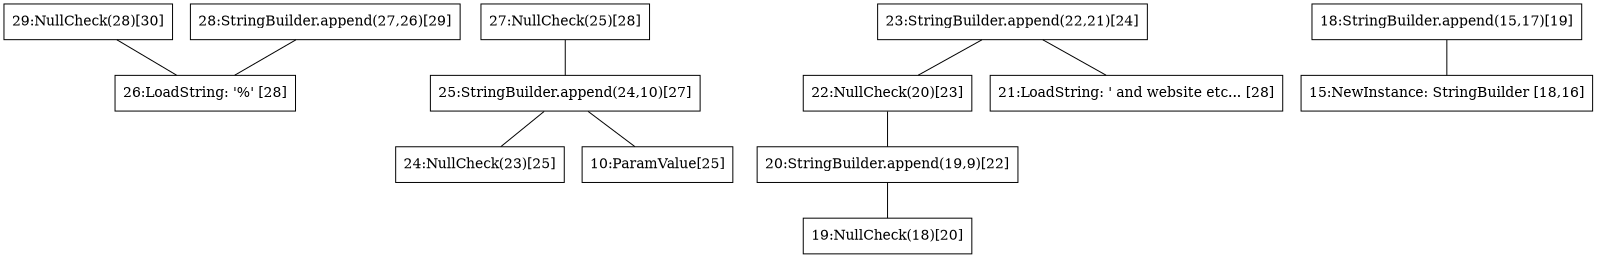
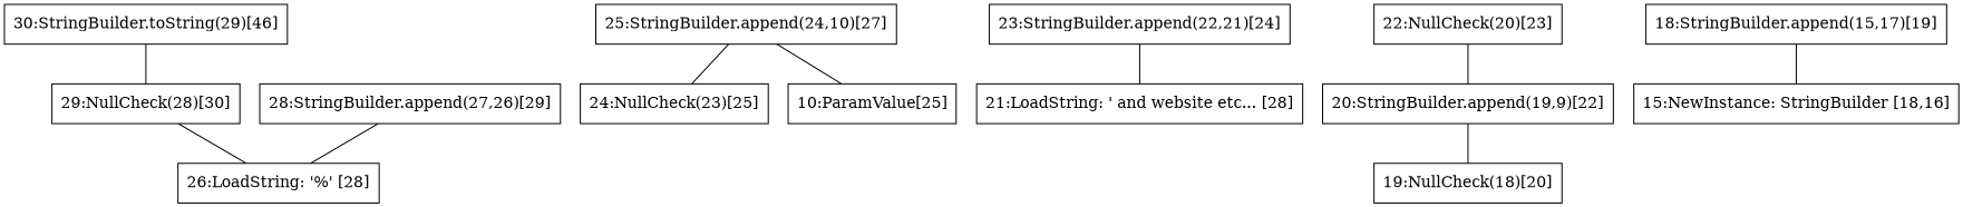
  graph {
    node [shape=box]
+   n1 [label="30:StringBuilder.toString(29)[46]"]
    n2 [label="29:NullCheck(28)[30]"]
    n3 [label="26:LoadString: '%' [28]"]
    n4 [label="28:StringBuilder.append(27,26)[29]"]
-   n5 [label="27:NullCheck(25)[28]"]
    n6 [label="25:StringBuilder.append(24,10)[27]"]
    n7 [label="24:NullCheck(23)[25]"]
    n8 [label="10:ParamValue[25]"]
    n9 [label="23:StringBuilder.append(22,21)[24]"]
    n10 [label="22:NullCheck(20)[23]"]
    n11 [label="21:LoadString: ' and website etc... [28]"]
    n12 [label="20:StringBuilder.append(19,9)[22]"]
    n13 [label="19:NullCheck(18)[20]"]
    n14 [label="18:StringBuilder.append(15,17)[19]"]
    n15 [label="15:NewInstance: StringBuilder [18,16]"]
+   n1 -- n2
    n2 -- n3
    n4 -- n3
-   n5 -- n6
    n6 -- n7
    n6 -- n8
-   n9 -- n10
    n9 -- n11
    n10 -- n12
    n12 -- n13
    n14 -- n15
  }
